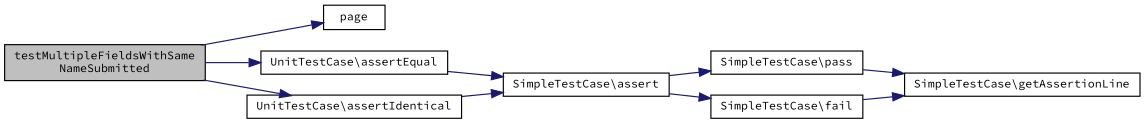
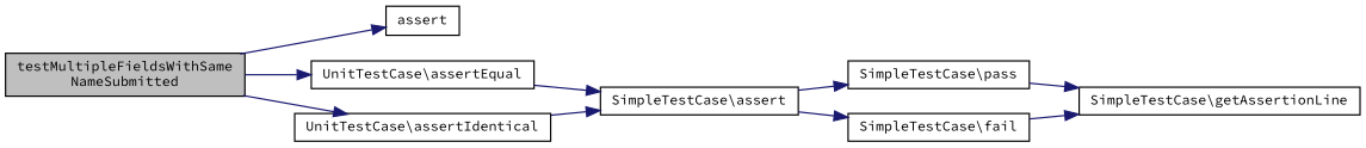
  digraph {
    rankdir=LR
    fontname="Source Code Pro"
    node [color=black fillcolor=white fontname="Source Code Pro" fontsize=10 shape=record style=filled]
    edge [color=midnightblue fontname="Source Code Pro" fontsize=10 labelfontname=Helvetica labelfontsize=10 style=solid]
    n1 [fillcolor=grey75 fontcolor=black height=0.2 label="testMultipleFieldsWithSame\lNameSubmitted" width=0.4]
-   n2 [height=0.2 label=page width=0.4]
+   n2 [height=0.2 label=assert width=0.4]
    n3 [height=0.2 label="UnitTestCase\\assertEqual" width=0.4]
    n4 [height=0.2 label="UnitTestCase\\assertIdentical" width=0.4]
    n5 [height=0.2 label="SimpleTestCase\\assert" width=0.4]
    n6 [height=0.2 label="SimpleTestCase\\pass" width=0.4]
    n7 [height=0.2 label="SimpleTestCase\\fail" width=0.4]
    n8 [height=0.2 label="SimpleTestCase\\getAssertionLine" width=0.4]
    n1 -> n2
    n1 -> n3
    n1 -> n4
    n3 -> n5
    n4 -> n5
    n5 -> n6
    n5 -> n7
    n6 -> n8
    n7 -> n8
  }
